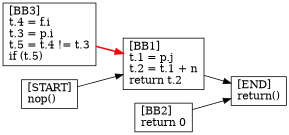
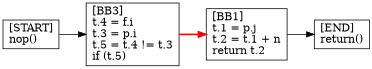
  digraph {
    rankdir=LR
    node [shape=box]
    n1 [label="[BB3]\lt.4 = f.i\lt.3 = p.i\lt.5 = t.4 != t.3\lif (t.5)\l"]
    n2 [label="[BB1]\lt.1 = p.j\lt.2 = t.1 + n\lreturn t.2\l"]
-   n3 [label="[BB2]\lreturn 0\l"]
    n4 [label="[END]\lreturn()\l"]
    n5 [label="[START]\lnop()\l"]
    n1 -> n2 [color=red penwidth=2]
    n2 -> n4
-   n3 -> n4
-   n5 -> n2
+   n5 -> n1
  }
